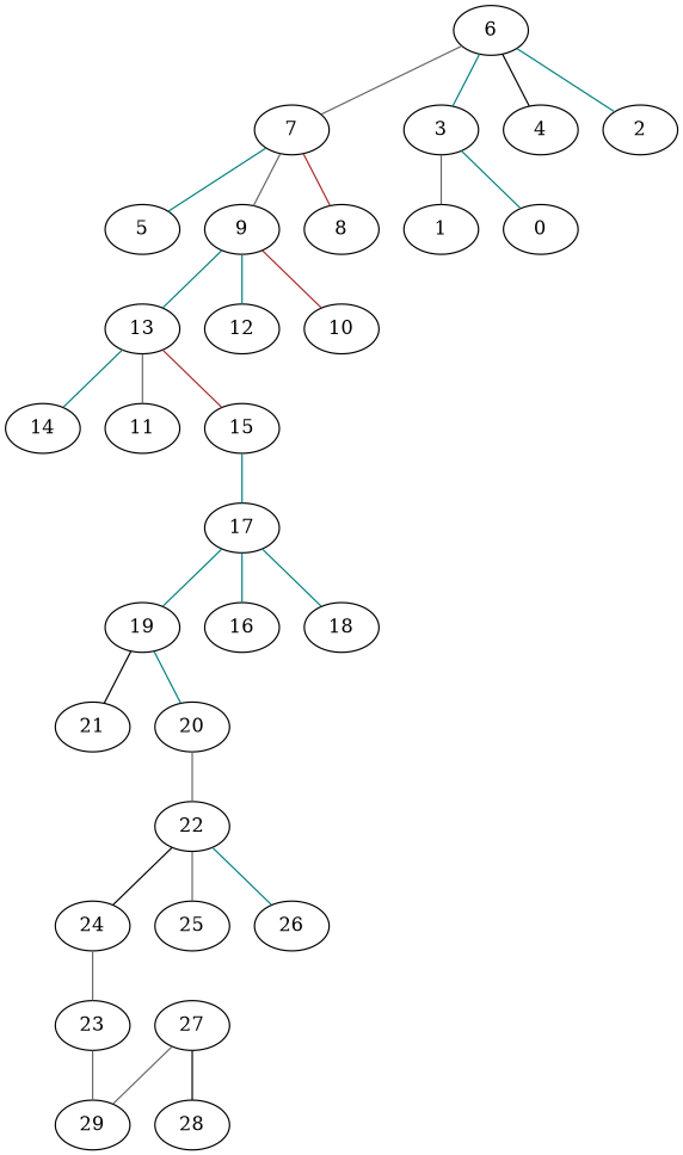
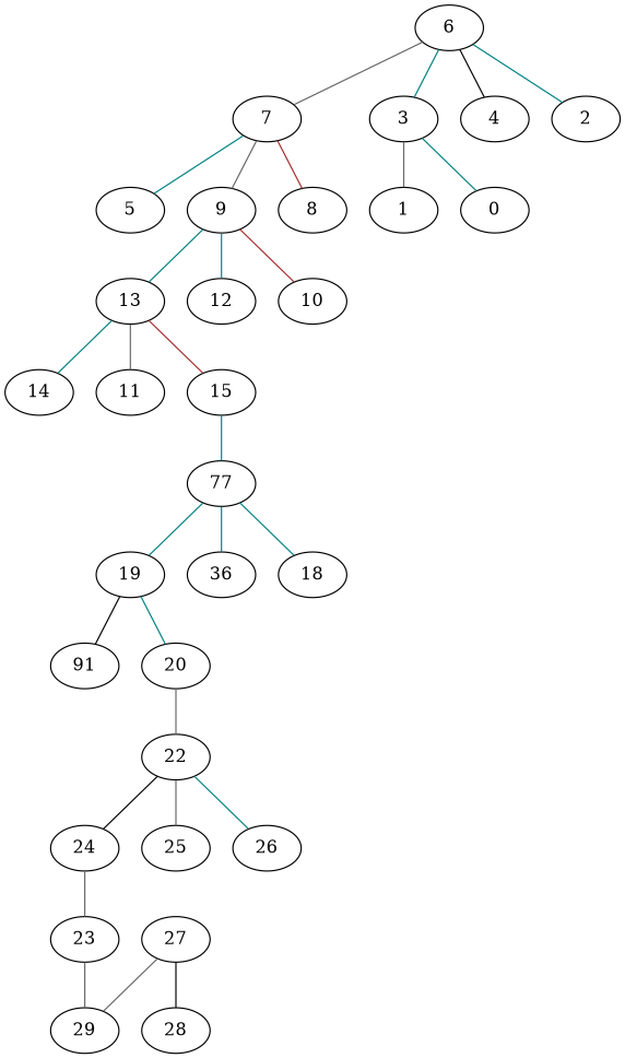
  graph {
    edge [color=teal]
    19
-   21
+   21 [label=91]
    20
    22
    6
    7
    3
    4
    2
    5
    9
    8
    1
    0
    24
    23
    29
    13
    12
    10
-   17
-   16
+   17 [label=77]
+   16 [label=36]
    18
    14
    11
    15
    27
    28
    25
    26
    19 -- 21 [color=black]
    19 -- 20
    20 -- 22 [color=gray40]
    22 -- 24 [color=black]
    22 -- 25 [color=gray40]
    22 -- 26
    6 -- 7 [color=gray40]
    6 -- 3
    6 -- 4 [color=black]
    6 -- 2
    7 -- 5
    7 -- 9 [color=gray40]
    7 -- 8 [color=brown]
    3 -- 1 [color=gray40]
    3 -- 0
    9 -- 13
    9 -- 12
    9 -- 10 [color=brown]
    24 -- 23 [color=gray40]
    23 -- 29 [color=gray40]
    13 -- 14
    13 -- 11 [color=gray40]
    13 -- 15 [color=brown]
    17 -- 19
    17 -- 16
    17 -- 18
    15 -- 17
    27 -- 29 [color=gray40]
    27 -- 28 [color=black]
  }
